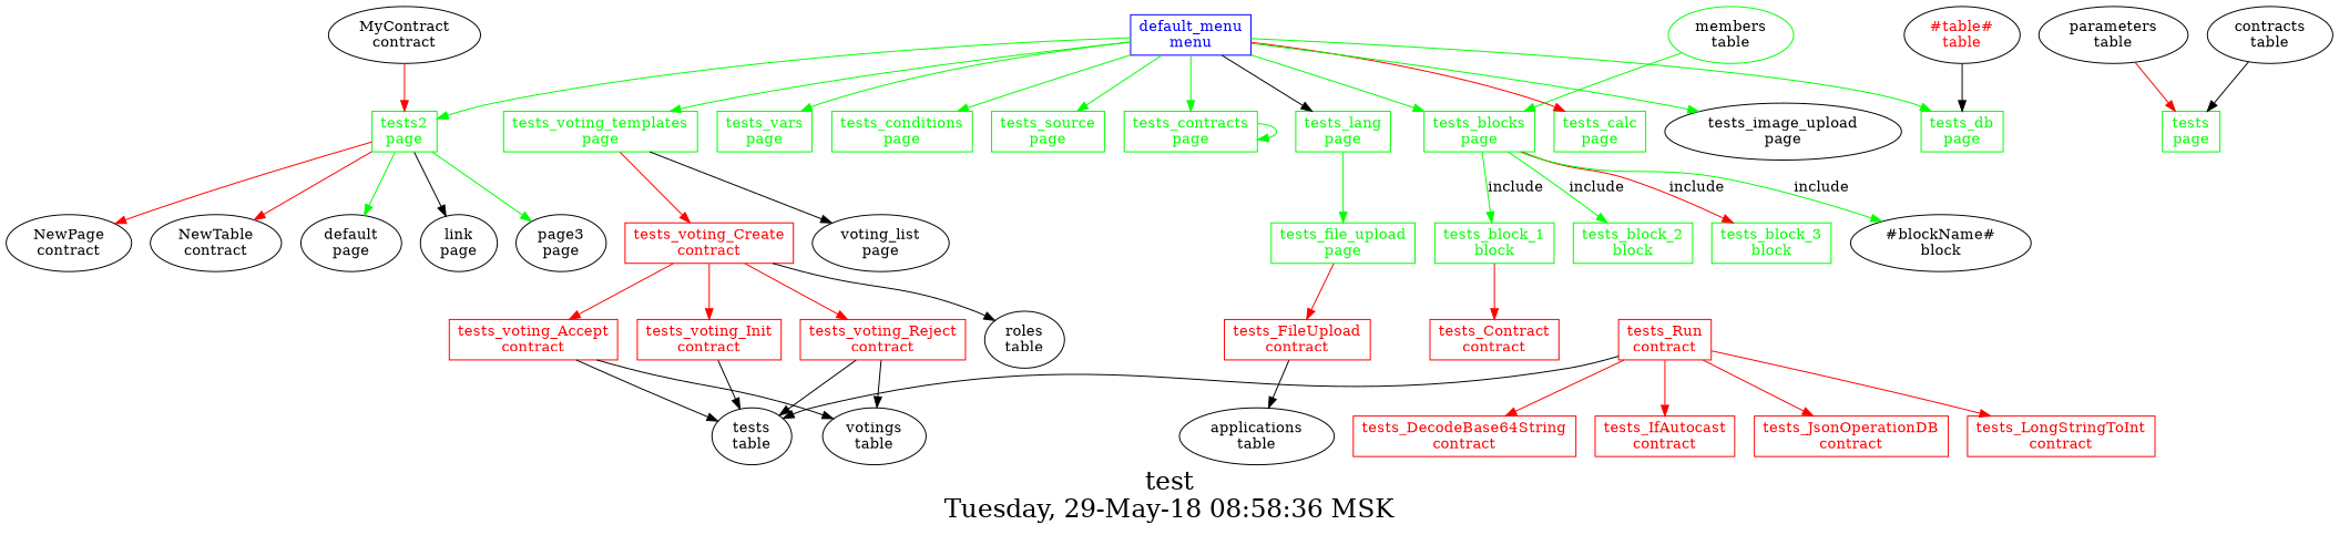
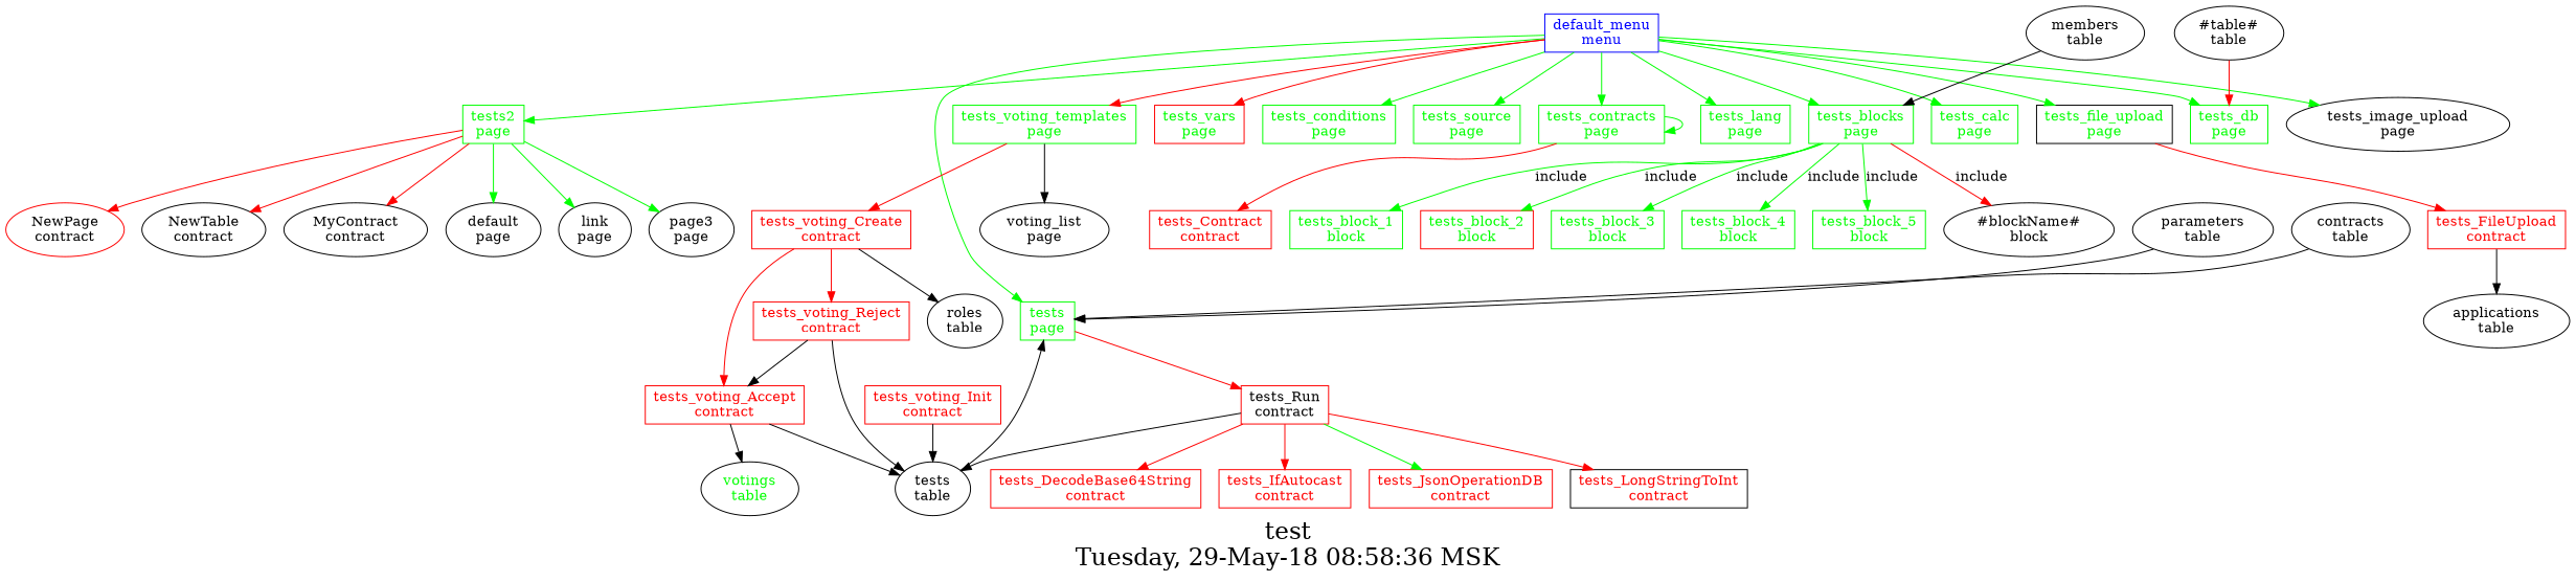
  digraph {
    fontsize=24
    label="test\nTuesday, 29-May-18 08:58:36 MSK"
    nojustify=true
    ordering=out
    rankdir=TB
    node [shape=record]
    edge [color=green]
    "default_menu\nmenu" [color=blue fontcolor=blue group=menus]
    "tests\npage" [color=green fontcolor=green group=pages]
    "tests2\npage" [color=green fontcolor=green group=pages]
    "tests_voting_templates\npage" [color=green fontcolor=green group=pages]
-   "tests_vars\npage" [color=green fontcolor=green group=pages]
+   "tests_vars\npage" [color=red fontcolor=green group=pages]
    "tests_conditions\npage" [color=green fontcolor=green group=pages]
    "tests_source\npage" [color=green fontcolor=green group=pages]
    "tests_contracts\npage" [color=green fontcolor=green group=pages]
    "tests_blocks\npage" [color=green fontcolor=green group=pages]
    "tests_lang\npage" [color=green fontcolor=green group=pages]
    "tests_db\npage" [color=green fontcolor=green group=pages]
    "tests_calc\npage" [color=green fontcolor=green group=pages]
-   "tests_file_upload\npage" [color=green fontcolor=green group=pages]
+   "tests_file_upload\npage" [color=black fontcolor=green group=pages]
    "tests_image_upload\npage" [shape=""]
-   "tests_Run\ncontract" [color=red fontcolor=red group=contracts]
-   "NewPage\ncontract" [shape=""]
+   "tests_Run\ncontract" [color=red fontcolor=black group=contracts]
+   "NewPage\ncontract" [color=red shape=""]
    "NewTable\ncontract" [shape=""]
    "MyContract\ncontract" [shape=""]
    "default\npage" [shape=""]
    "link\npage" [shape=""]
    "page3\npage" [shape=""]
    "tests_voting_Create\ncontract" [color=red fontcolor=red group=contracts]
    "voting_list\npage" [shape=""]
    "tests_Contract\ncontract" [color=red fontcolor=red group=contracts]
    "tests_block_1\nblock" [color=green fontcolor=green group=blocks]
-   "tests_block_2\nblock" [color=green fontcolor=green group=blocks]
+   "tests_block_2\nblock" [color=red fontcolor=green group=blocks]
    "tests_block_3\nblock" [color=green fontcolor=green group=blocks]
+   "tests_block_4\nblock" [color=green fontcolor=green group=blocks]
+   "tests_block_5\nblock" [color=green fontcolor=green group=blocks]
    "#blockName#\nblock" [shape=""]
    "tests_FileUpload\ncontract" [color=red fontcolor=red group=contracts]
    "tests\ntable" [group=tables shape=""]
    "tests_DecodeBase64String\ncontract" [color=red fontcolor=red group=contracts]
    "tests_IfAutocast\ncontract" [color=red fontcolor=red group=contracts]
    "tests_JsonOperationDB\ncontract" [color=red fontcolor=red group=contracts]
-   "tests_LongStringToInt\ncontract" [color=red fontcolor=red group=contracts]
+   "tests_LongStringToInt\ncontract" [color=black fontcolor=red group=contracts]
    "tests_voting_Accept\ncontract" [color=red fontcolor=red group=contracts]
    "tests_voting_Init\ncontract" [color=red fontcolor=red group=contracts]
    "tests_voting_Reject\ncontract" [color=red fontcolor=red group=contracts]
    "roles\ntable" [shape=""]
    "applications\ntable" [shape=""]
    "parameters\ntable" [shape=""]
    "contracts\ntable" [shape=""]
-   "members\ntable" [color=green shape=""]
-   "#table#\ntable" [fontcolor=red shape=""]
-   "votings\ntable" [shape=""]
+   "members\ntable" [shape=""]
+   "#table#\ntable" [shape=""]
+   "votings\ntable" [fontcolor=green shape=""]
+   "default_menu\nmenu" -> "tests\npage"
    "default_menu\nmenu" -> "tests2\npage"
-   "default_menu\nmenu" -> "tests_voting_templates\npage"
-   "default_menu\nmenu" -> "tests_vars\npage"
+   "default_menu\nmenu" -> "tests_voting_templates\npage" [color=red]
+   "default_menu\nmenu" -> "tests_vars\npage" [color=red]
    "default_menu\nmenu" -> "tests_conditions\npage"
    "default_menu\nmenu" -> "tests_source\npage"
    "default_menu\nmenu" -> "tests_contracts\npage"
    "default_menu\nmenu" -> "tests_blocks\npage"
-   "default_menu\nmenu" -> "tests_lang\npage" [color=black]
+   "default_menu\nmenu" -> "tests_lang\npage"
    "default_menu\nmenu" -> "tests_db\npage"
-   "default_menu\nmenu" -> "tests_calc\npage" [color=red]
-   "tests_lang\npage" -> "tests_file_upload\npage"
+   "default_menu\nmenu" -> "tests_calc\npage"
+   "default_menu\nmenu" -> "tests_file_upload\npage"
    "default_menu\nmenu" -> "tests_image_upload\npage"
+   "tests\npage" -> "tests_Run\ncontract" [color=red]
    "tests2\npage" -> "NewPage\ncontract" [color=red]
    "tests2\npage" -> "NewTable\ncontract" [color=red]
-   "MyContract\ncontract" -> "tests2\npage" [color=red]
+   "tests2\npage" -> "MyContract\ncontract" [color=red]
    "tests2\npage" -> "default\npage"
-   "tests2\npage" -> "link\npage" [color=black]
+   "tests2\npage" -> "link\npage"
    "tests2\npage" -> "page3\npage"
    "tests_voting_templates\npage" -> "tests_voting_Create\ncontract" [color=red]
    "tests_voting_templates\npage" -> "voting_list\npage" [color=black]
    "tests_contracts\npage" -> "tests_contracts\npage"
-   "tests_block_1\nblock" -> "tests_Contract\ncontract" [color=red]
+   "tests_contracts\npage" -> "tests_Contract\ncontract" [color=red]
    "tests_blocks\npage" -> "tests_block_1\nblock" [label=include]
    "tests_blocks\npage" -> "tests_block_2\nblock" [label=include]
-   "tests_blocks\npage" -> "tests_block_3\nblock" [color=red label=include]
-   "tests_blocks\npage" -> "#blockName#\nblock" [label=include]
+   "tests_blocks\npage" -> "tests_block_3\nblock" [label=include]
+   "tests_blocks\npage" -> "tests_block_4\nblock" [label=include]
+   "tests_blocks\npage" -> "tests_block_5\nblock" [label=include]
+   "tests_blocks\npage" -> "#blockName#\nblock" [color=red label=include]
    "tests_file_upload\npage" -> "tests_FileUpload\ncontract" [color=red]
    "tests_Run\ncontract" -> "tests\ntable" [color=""]
    "tests_Run\ncontract" -> "tests_DecodeBase64String\ncontract" [color=red]
    "tests_Run\ncontract" -> "tests_IfAutocast\ncontract" [color=red]
-   "tests_Run\ncontract" -> "tests_JsonOperationDB\ncontract" [color=red]
+   "tests_Run\ncontract" -> "tests_JsonOperationDB\ncontract"
    "tests_Run\ncontract" -> "tests_LongStringToInt\ncontract" [color=red]
    "tests_voting_Create\ncontract" -> "tests_voting_Accept\ncontract" [color=red]
-   "tests_voting_Create\ncontract" -> "tests_voting_Init\ncontract" [color=red]
    "tests_voting_Create\ncontract" -> "tests_voting_Reject\ncontract" [color=red]
    "tests_voting_Create\ncontract" -> "roles\ntable" [color=""]
    "tests_FileUpload\ncontract" -> "applications\ntable" [color=""]
+   "tests\ntable" -> "tests\npage" [color=""]
    "tests_voting_Accept\ncontract" -> "tests\ntable" [color=""]
    "tests_voting_Accept\ncontract" -> "votings\ntable" [color=""]
    "tests_voting_Init\ncontract" -> "tests\ntable" [color=""]
    "tests_voting_Reject\ncontract" -> "tests\ntable" [color=""]
-   "tests_voting_Reject\ncontract" -> "votings\ntable" [color=""]
-   "parameters\ntable" -> "tests\npage" [color=red]
+   "tests_voting_Reject\ncontract" -> "tests_voting_Accept\ncontract" [color=""]
+   "parameters\ntable" -> "tests\npage" [color=""]
    "contracts\ntable" -> "tests\npage" [color=""]
-   "members\ntable" -> "tests_blocks\npage"
-   "#table#\ntable" -> "tests_db\npage" [color=""]
+   "members\ntable" -> "tests_blocks\npage" [color=""]
+   "#table#\ntable" -> "tests_db\npage" [color=red]
  }
